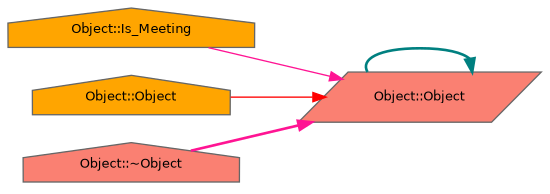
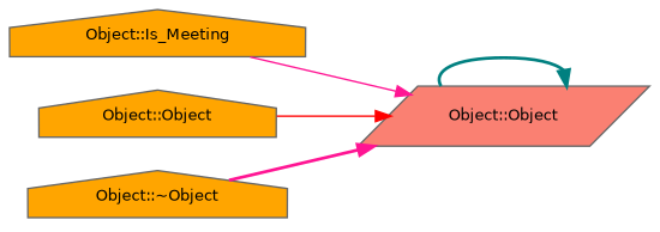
  digraph {
    rankdir=RL
    node [color=grey40 fillcolor=salmon fontname=Helvetica fontsize=10 shape=house style=filled]
    edge [color=deeppink dir=back fontname=Helvetica fontsize=10 labelfontname=Helvetica labelfontsize=10 style=bold]
    n1 [color=gray40 fontcolor=black height=0.2 label="Object::Object" shape=parallelogram width=0.4]
    n2 [fillcolor=orange height=0.2 label="Object::Is_Meeting" width=0.4]
    n3 [fillcolor=orange height=0.2 label="Object::Object" width=0.4]
-   n4 [height=0.2 label="Object::~Object" width=0.4]
+   n4 [fillcolor=orange height=0.2 label="Object::~Object" width=0.4]
    n1 -> n1 [color=teal]
    n1 -> n2 [style=solid]
    n1 -> n3 [color=red style=solid]
    n1 -> n4
  }
